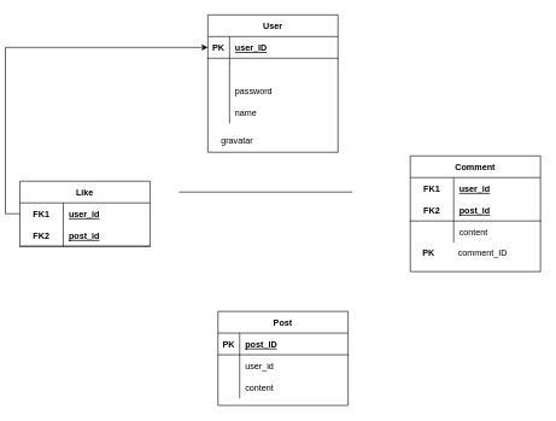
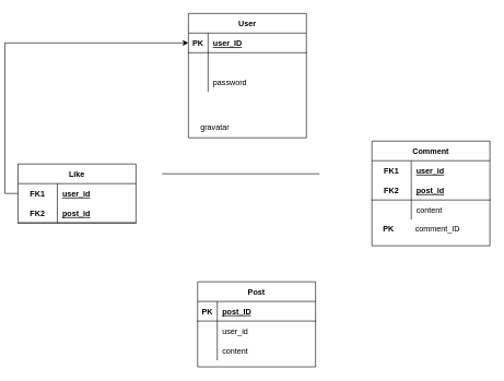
  <mxCell id="0" />
  <mxCell id="1" parent="0" />
  <mxCell id="2" value="User" style="shape=table;startSize=30;container=1;collapsible=1;childLayout=tableLayout;fixedRows=1;rowLines=0;fontStyle=1;align=center;resizeLast=1;" parent="1" vertex="1"><mxGeometry x="280" y="20" width="180" height="190" as="geometry"><mxRectangle x="310" y="30" width="60" height="30" as="alternateBounds" /></mxGeometry></mxCell>
  <mxCell id="3" value="" style="shape=partialRectangle;collapsible=0;dropTarget=0;pointerEvents=0;fillColor=none;top=0;left=0;bottom=1;right=0;points=[[0,0.5],[1,0.5]];portConstraint=eastwest;" parent="2" vertex="1"><mxGeometry y="30" width="180" height="30" as="geometry" /></mxCell>
  <mxCell id="4" value="PK" style="shape=partialRectangle;connectable=0;fillColor=none;top=0;left=0;bottom=0;right=0;fontStyle=1;overflow=hidden;" parent="3" vertex="1"><mxGeometry width="30" height="30" as="geometry" /></mxCell>
  <mxCell id="5" value="user_ID" style="shape=partialRectangle;connectable=0;fillColor=none;top=0;left=0;bottom=0;right=0;align=left;spacingLeft=6;fontStyle=5;overflow=hidden;" parent="3" vertex="1"><mxGeometry x="30" width="150" height="30" as="geometry" /></mxCell>
  <mxCell id="6" value="" style="shape=partialRectangle;collapsible=0;dropTarget=0;pointerEvents=0;fillColor=none;top=0;left=0;bottom=0;right=0;points=[[0,0.5],[1,0.5]];portConstraint=eastwest;" parent="2" vertex="1"><mxGeometry y="60" width="180" height="30" as="geometry" /></mxCell>
  <mxCell id="7" value="" style="shape=partialRectangle;connectable=0;fillColor=none;top=0;left=0;bottom=0;right=0;editable=1;overflow=hidden;" parent="6" vertex="1"><mxGeometry width="30" height="30" as="geometry" /></mxCell>
  <mxCell id="8" value="" style="shape=partialRectangle;collapsible=0;dropTarget=0;pointerEvents=0;fillColor=none;top=0;left=0;bottom=0;right=0;points=[[0,0.5],[1,0.5]];portConstraint=eastwest;" parent="2" vertex="1"><mxGeometry y="90" width="180" height="30" as="geometry" /></mxCell>
  <mxCell id="9" value="" style="shape=partialRectangle;connectable=0;fillColor=none;top=0;left=0;bottom=0;right=0;editable=1;overflow=hidden;" parent="8" vertex="1"><mxGeometry width="30" height="30" as="geometry" /></mxCell>
  <mxCell id="10" value="password" style="shape=partialRectangle;connectable=0;fillColor=none;top=0;left=0;bottom=0;right=0;align=left;spacingLeft=6;overflow=hidden;" parent="8" vertex="1"><mxGeometry x="30" width="150" height="30" as="geometry" /></mxCell>
  <mxCell id="11" value="" style="shape=partialRectangle;collapsible=0;dropTarget=0;pointerEvents=0;fillColor=none;top=0;left=0;bottom=0;right=0;points=[[0,0.5],[1,0.5]];portConstraint=eastwest;" parent="2" vertex="1"><mxGeometry y="120" width="180" height="30" as="geometry" /></mxCell>
  <mxCell id="12" value="" style="shape=partialRectangle;connectable=0;fillColor=none;top=0;left=0;bottom=0;right=0;editable=1;overflow=hidden;" parent="11" vertex="1"><mxGeometry width="30" height="30" as="geometry" /></mxCell>
- <mxCell id="13" value="name" style="shape=partialRectangle;connectable=0;fillColor=none;top=0;left=0;bottom=0;right=0;align=left;spacingLeft=6;overflow=hidden;" parent="11" vertex="1"><mxGeometry x="30" width="150" height="30" as="geometry" /></mxCell>
  <mxCell id="14" value="Comment" style="shape=table;startSize=30;container=1;collapsible=1;childLayout=tableLayout;fixedRows=1;rowLines=0;fontStyle=1;align=center;resizeLast=1;" vertex="1" parent="1"><mxGeometry x="560" y="215" width="180" height="160" as="geometry" /></mxCell>
  <mxCell id="15" value="" style="shape=partialRectangle;collapsible=0;dropTarget=0;pointerEvents=0;fillColor=none;top=0;left=0;bottom=0;right=0;points=[[0,0.5],[1,0.5]];portConstraint=eastwest;" vertex="1" parent="14"><mxGeometry y="30" width="180" height="30" as="geometry" /></mxCell>
  <mxCell id="16" value="FK1" style="shape=partialRectangle;connectable=0;fillColor=none;top=0;left=0;bottom=0;right=0;fontStyle=1;overflow=hidden;" vertex="1" parent="15"><mxGeometry width="60" height="30" as="geometry" /></mxCell>
  <mxCell id="17" value="user_id" style="shape=partialRectangle;connectable=0;fillColor=none;top=0;left=0;bottom=0;right=0;align=left;spacingLeft=6;fontStyle=5;overflow=hidden;" vertex="1" parent="15"><mxGeometry x="60" width="120" height="30" as="geometry" /></mxCell>
  <mxCell id="18" value="" style="shape=partialRectangle;collapsible=0;dropTarget=0;pointerEvents=0;fillColor=none;top=0;left=0;bottom=1;right=0;points=[[0,0.5],[1,0.5]];portConstraint=eastwest;" vertex="1" parent="14"><mxGeometry y="60" width="180" height="30" as="geometry" /></mxCell>
  <mxCell id="19" value="FK2" style="shape=partialRectangle;connectable=0;fillColor=none;top=0;left=0;bottom=0;right=0;fontStyle=1;overflow=hidden;" vertex="1" parent="18"><mxGeometry width="60" height="30" as="geometry" /></mxCell>
  <mxCell id="20" value="post_id" style="shape=partialRectangle;connectable=0;fillColor=none;top=0;left=0;bottom=0;right=0;align=left;spacingLeft=6;fontStyle=5;overflow=hidden;" vertex="1" parent="18"><mxGeometry x="60" width="120" height="30" as="geometry" /></mxCell>
  <mxCell id="21" value="" style="shape=partialRectangle;collapsible=0;dropTarget=0;pointerEvents=0;fillColor=none;top=0;left=0;bottom=0;right=0;points=[[0,0.5],[1,0.5]];portConstraint=eastwest;" vertex="1" parent="14"><mxGeometry y="90" width="180" height="30" as="geometry" /></mxCell>
  <mxCell id="22" value="" style="shape=partialRectangle;connectable=0;fillColor=none;top=0;left=0;bottom=0;right=0;editable=1;overflow=hidden;" vertex="1" parent="21"><mxGeometry width="60" height="30" as="geometry" /></mxCell>
  <mxCell id="23" value="content" style="shape=partialRectangle;connectable=0;fillColor=none;top=0;left=0;bottom=0;right=0;align=left;spacingLeft=6;overflow=hidden;" vertex="1" parent="21"><mxGeometry x="60" width="120" height="30" as="geometry" /></mxCell>
  <mxCell id="24" value="Like" style="shape=table;startSize=30;container=1;collapsible=1;childLayout=tableLayout;fixedRows=1;rowLines=0;fontStyle=1;align=center;resizeLast=1;" vertex="1" parent="1"><mxGeometry x="20" y="250" width="180" height="90" as="geometry" /></mxCell>
  <mxCell id="25" value="" style="shape=partialRectangle;collapsible=0;dropTarget=0;pointerEvents=0;fillColor=none;top=0;left=0;bottom=0;right=0;points=[[0,0.5],[1,0.5]];portConstraint=eastwest;" vertex="1" parent="24"><mxGeometry y="30" width="180" height="30" as="geometry" /></mxCell>
  <mxCell id="26" value="FK1" style="shape=partialRectangle;connectable=0;fillColor=none;top=0;left=0;bottom=0;right=0;fontStyle=1;overflow=hidden;" vertex="1" parent="25"><mxGeometry width="60" height="30" as="geometry" /></mxCell>
  <mxCell id="27" value="user_id" style="shape=partialRectangle;connectable=0;fillColor=none;top=0;left=0;bottom=0;right=0;align=left;spacingLeft=6;fontStyle=5;overflow=hidden;" vertex="1" parent="25"><mxGeometry x="60" width="120" height="30" as="geometry" /></mxCell>
  <mxCell id="28" value="" style="shape=partialRectangle;collapsible=0;dropTarget=0;pointerEvents=0;fillColor=none;top=0;left=0;bottom=1;right=0;points=[[0,0.5],[1,0.5]];portConstraint=eastwest;" vertex="1" parent="24"><mxGeometry y="60" width="180" height="30" as="geometry" /></mxCell>
  <mxCell id="29" value="FK2" style="shape=partialRectangle;connectable=0;fillColor=none;top=0;left=0;bottom=0;right=0;fontStyle=1;overflow=hidden;" vertex="1" parent="28"><mxGeometry width="60" height="30" as="geometry" /></mxCell>
  <mxCell id="30" value="post_id" style="shape=partialRectangle;connectable=0;fillColor=none;top=0;left=0;bottom=0;right=0;align=left;spacingLeft=6;fontStyle=5;overflow=hidden;" vertex="1" parent="28"><mxGeometry x="60" width="120" height="30" as="geometry" /></mxCell>
  <mxCell id="31" value="gravatar" style="text;html=1;align=center;verticalAlign=middle;resizable=0;points=[];autosize=1;" vertex="1" parent="1"><mxGeometry x="290" y="185" width="60" height="20" as="geometry" /></mxCell>
  <mxCell id="32" value="comment_ID" style="text;html=1;align=center;verticalAlign=middle;resizable=0;points=[];autosize=1;" vertex="1" parent="1"><mxGeometry x="620" y="340" width="80" height="20" as="geometry" /></mxCell>
  <mxCell id="33" value="Post" style="shape=table;startSize=30;container=1;collapsible=1;childLayout=tableLayout;fixedRows=1;rowLines=0;fontStyle=1;align=center;resizeLast=1;" vertex="1" parent="1"><mxGeometry x="294" y="430" width="180" height="130" as="geometry" /></mxCell>
  <mxCell id="34" value="" style="shape=partialRectangle;collapsible=0;dropTarget=0;pointerEvents=0;fillColor=none;top=0;left=0;bottom=1;right=0;points=[[0,0.5],[1,0.5]];portConstraint=eastwest;" vertex="1" parent="33"><mxGeometry y="30" width="180" height="30" as="geometry" /></mxCell>
  <mxCell id="35" value="PK" style="shape=partialRectangle;connectable=0;fillColor=none;top=0;left=0;bottom=0;right=0;fontStyle=1;overflow=hidden;" vertex="1" parent="34"><mxGeometry width="30" height="30" as="geometry" /></mxCell>
  <mxCell id="36" value="post_ID" style="shape=partialRectangle;connectable=0;fillColor=none;top=0;left=0;bottom=0;right=0;align=left;spacingLeft=6;fontStyle=5;overflow=hidden;" vertex="1" parent="34"><mxGeometry x="30" width="150" height="30" as="geometry" /></mxCell>
  <mxCell id="37" value="" style="shape=partialRectangle;collapsible=0;dropTarget=0;pointerEvents=0;fillColor=none;top=0;left=0;bottom=0;right=0;points=[[0,0.5],[1,0.5]];portConstraint=eastwest;" vertex="1" parent="33"><mxGeometry y="60" width="180" height="30" as="geometry" /></mxCell>
  <mxCell id="38" value="" style="shape=partialRectangle;connectable=0;fillColor=none;top=0;left=0;bottom=0;right=0;editable=1;overflow=hidden;" vertex="1" parent="37"><mxGeometry width="30" height="30" as="geometry" /></mxCell>
  <mxCell id="39" value="user_id" style="shape=partialRectangle;connectable=0;fillColor=none;top=0;left=0;bottom=0;right=0;align=left;spacingLeft=6;overflow=hidden;" vertex="1" parent="37"><mxGeometry x="30" width="150" height="30" as="geometry" /></mxCell>
  <mxCell id="40" value="" style="shape=partialRectangle;collapsible=0;dropTarget=0;pointerEvents=0;fillColor=none;top=0;left=0;bottom=0;right=0;points=[[0,0.5],[1,0.5]];portConstraint=eastwest;" vertex="1" parent="33"><mxGeometry y="90" width="180" height="30" as="geometry" /></mxCell>
  <mxCell id="41" value="" style="shape=partialRectangle;connectable=0;fillColor=none;top=0;left=0;bottom=0;right=0;editable=1;overflow=hidden;" vertex="1" parent="40"><mxGeometry width="30" height="30" as="geometry" /></mxCell>
  <mxCell id="42" value="content" style="shape=partialRectangle;connectable=0;fillColor=none;top=0;left=0;bottom=0;right=0;align=left;spacingLeft=6;overflow=hidden;" vertex="1" parent="40"><mxGeometry x="30" width="150" height="30" as="geometry" /></mxCell>
  <mxCell id="43" value="&lt;b&gt;PK&lt;/b&gt;" style="text;html=1;align=center;verticalAlign=middle;resizable=0;points=[];autosize=1;" vertex="1" parent="1"><mxGeometry x="570" y="340" width="30" height="20" as="geometry" /></mxCell>
  <mxCell id="44" style="edgeStyle=orthogonalEdgeStyle;rounded=0;orthogonalLoop=1;jettySize=auto;html=1;exitX=0;exitY=0.5;exitDx=0;exitDy=0;entryX=0;entryY=0.5;entryDx=0;entryDy=0;" edge="1" parent="1" source="25" target="3"><mxGeometry relative="1" as="geometry" /></mxCell>
  <mxCell id="45" value="" style="line;strokeWidth=1;rotatable=0;dashed=0;labelPosition=right;align=left;verticalAlign=middle;spacingTop=0;spacingLeft=6;points=[];portConstraint=eastwest;" vertex="1" parent="1"><mxGeometry x="240" y="260" width="240" height="10" as="geometry" /></mxCell>
